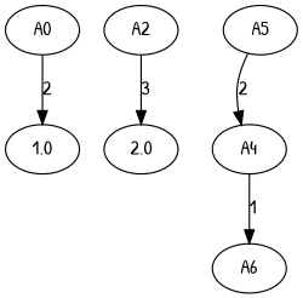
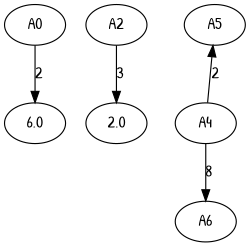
  digraph {
    fontname="Patrick Hand"
    node [fontname="Patrick Hand"]
    edge [fontname="Patrick Hand"]
    n1 [label=A0]
-   n2 [label=1.0]
+   n2 [label=6.0]
    n3 [label=A2]
    n4 [label=2.0]
    n5 [label=A5]
    n6 [label=A4]
    n7 [label=A6]
    n1 -> n2 [label=2]
    n3 -> n4 [label=3]
-   n5 -> n6 [label=2]
-   n6 -> n7 [label=1]
+   n6 -> n5 [label=2]
+   n6 -> n7 [label=8]
  }
